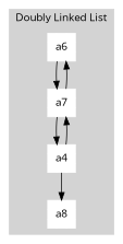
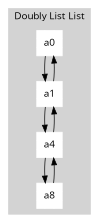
  digraph {
    fontname="Open Sans"
    node [color=white fontname="Open Sans" shape=Msquare style=filled]
    edge [fontname="Open Sans"]
-   a0 [label=a6]
-   a1 [label=a7]
+   a0
+   a1
    n3 [label=a4]
    n4 [label=a8]
    subgraph cluster_1 {
      color=lightgrey
-     label="Doubly Linked List"
+     label="Doubly List List"
      style=filled
      a0
      a1
      n3
      n4
    }
    a0 -> a1
    a1 -> a0
    a1 -> n3
    n3 -> a1
    n3 -> n4
+   n4 -> n3
  }
